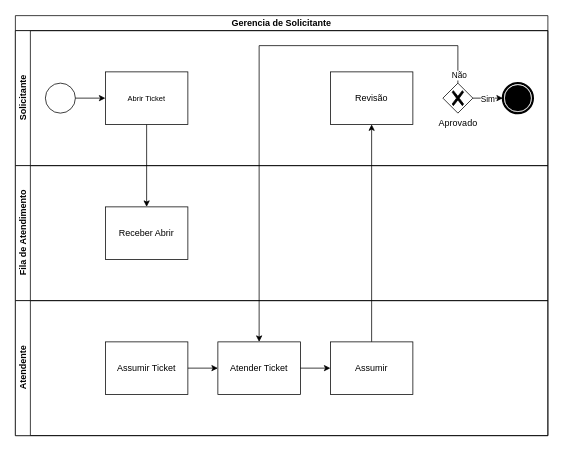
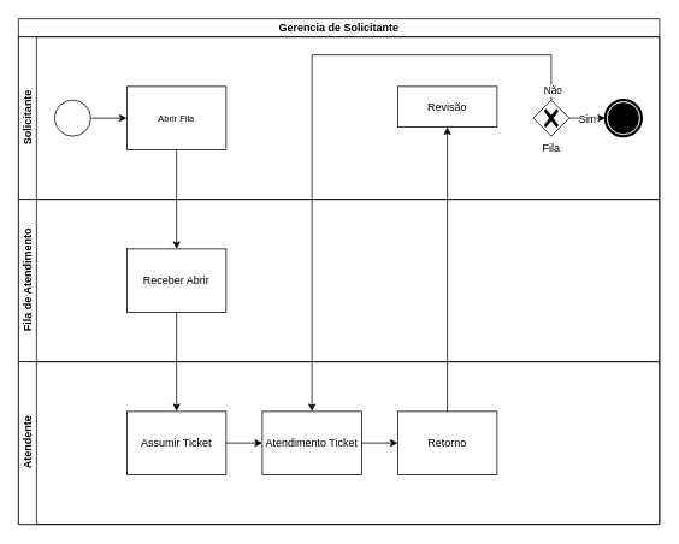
  <mxCell id="0" />
  <mxCell id="1" parent="0" />
  <mxCell id="2" value="Gerencia de Solicitante" style="swimlane;html=1;childLayout=stackLayout;resizeParent=1;resizeParentMax=0;horizontal=1;startSize=20;horizontalStack=0;whiteSpace=wrap;" vertex="1" parent="1"><mxGeometry width="710" height="560" as="geometry" x="20" y="20"><mxRectangle x="170" y="150" width="60" height="30" as="alternateBounds" /></mxGeometry></mxCell>
  <mxCell id="3" style="edgeStyle=orthogonalEdgeStyle;rounded=0;orthogonalLoop=1;jettySize=auto;html=1;entryX=0.5;entryY=0;entryDx=0;entryDy=0;entryPerimeter=0;" edge="1" parent="2" source="8" target="16"><mxGeometry relative="1" as="geometry" /></mxCell>
+ <mxCell id="4" style="edgeStyle=orthogonalEdgeStyle;rounded=0;orthogonalLoop=1;jettySize=auto;html=1;entryX=0.5;entryY=0;entryDx=0;entryDy=0;entryPerimeter=0;" edge="1" parent="2" source="16" target="18"><mxGeometry relative="1" as="geometry" /></mxCell>
  <mxCell id="5" value="" style="edgeStyle=orthogonalEdgeStyle;rounded=0;orthogonalLoop=1;jettySize=auto;html=1;" edge="1" parent="2" source="21" target="9"><mxGeometry relative="1" as="geometry" /></mxCell>
  <mxCell id="6" value="Solicitante" style="swimlane;html=1;startSize=20;horizontal=0;" vertex="1" parent="2"><mxGeometry y="20" width="710" height="180" as="geometry" /></mxCell>
  <mxCell id="7" value="" style="points=[[0.145,0.145,0],[0.5,0,0],[0.855,0.145,0],[1,0.5,0],[0.855,0.855,0],[0.5,1,0],[0.145,0.855,0],[0,0.5,0]];shape=mxgraph.bpmn.event;html=1;verticalLabelPosition=bottom;labelBackgroundColor=#ffffff;verticalAlign=top;align=center;perimeter=ellipsePerimeter;outlineConnect=0;aspect=fixed;outline=standard;symbol=general;" vertex="1" parent="6"><mxGeometry x="40" y="70" width="40" height="40" as="geometry" /></mxCell>
- <mxCell id="8" value="&lt;div&gt;Abrir Ticket&lt;/div&gt;" style="points=[[0.25,0,0],[0.5,0,0],[0.75,0,0],[1,0.25,0],[1,0.5,0],[1,0.75,0],[0.75,1,0],[0.5,1,0],[0.25,1,0],[0,0.75,0],[0,0.5,0],[0,0.25,0]];shape=mxgraph.bpmn.task2;whiteSpace=wrap;rectStyle=rounded;size=10;html=1;container=1;expand=0;collapsible=0;taskMarker=abstract;isLoopSub=1;fontSize=10;labelPosition=center;verticalLabelPosition=middle;align=center;verticalAlign=middle;" vertex="1" parent="6"><mxGeometry x="120" y="55" width="110" height="70" as="geometry" /></mxCell>
- <mxCell id="9" value="Revisão" style="points=[[0.25,0,0],[0.5,0,0],[0.75,0,0],[1,0.25,0],[1,0.5,0],[1,0.75,0],[0.75,1,0],[0.5,1,0],[0.25,1,0],[0,0.75,0],[0,0.5,0],[0,0.25,0]];shape=mxgraph.bpmn.task2;whiteSpace=wrap;rectStyle=rounded;size=10;html=1;container=1;expand=0;collapsible=0;taskMarker=abstract;" vertex="1" parent="6"><mxGeometry x="420" y="55" width="110" height="70" as="geometry" /></mxCell>
- <mxCell id="10" value="Aprovado" style="points=[[0.25,0.25,0],[0.5,0,0],[0.75,0.25,0],[1,0.5,0],[0.75,0.75,0],[0.5,1,0],[0.25,0.75,0],[0,0.5,0]];shape=mxgraph.bpmn.gateway2;html=1;verticalLabelPosition=bottom;labelBackgroundColor=#ffffff;verticalAlign=top;align=center;perimeter=rhombusPerimeter;outlineConnect=0;outline=none;symbol=none;gwType=exclusive;" vertex="1" parent="6"><mxGeometry x="570" y="70" width="40" height="40" as="geometry" /></mxCell>
+ <mxCell id="8" value="&lt;div&gt;Abrir Fila&lt;/div&gt;" style="points=[[0.25,0,0],[0.5,0,0],[0.75,0,0],[1,0.25,0],[1,0.5,0],[1,0.75,0],[0.75,1,0],[0.5,1,0],[0.25,1,0],[0,0.75,0],[0,0.5,0],[0,0.25,0]];shape=mxgraph.bpmn.task2;whiteSpace=wrap;rectStyle=rounded;size=10;html=1;container=1;expand=0;collapsible=0;taskMarker=abstract;isLoopSub=1;fontSize=10;labelPosition=center;verticalLabelPosition=middle;align=center;verticalAlign=middle;" vertex="1" parent="6"><mxGeometry x="120" y="55" width="110" height="70" as="geometry" /></mxCell>
+ <mxCell id="9" value="Revisão" style="points=[[0.25,0,0],[0.5,0,0],[0.75,0,0],[1,0.25,0],[1,0.5,0],[1,0.75,0],[0.75,1,0],[0.5,1,0],[0.25,1,0],[0,0.75,0],[0,0.5,0],[0,0.25,0]];shape=mxgraph.bpmn.task2;whiteSpace=wrap;rectStyle=rounded;size=10;html=1;container=1;expand=0;collapsible=0;taskMarker=abstract;" vertex="1" parent="6"><mxGeometry x="420" y="55" width="110" height="45" as="geometry" /></mxCell>
+ <mxCell id="10" value="Fila" style="points=[[0.25,0.25,0],[0.5,0,0],[0.75,0.25,0],[1,0.5,0],[0.75,0.75,0],[0.5,1,0],[0.25,0.75,0],[0,0.5,0]];shape=mxgraph.bpmn.gateway2;html=1;verticalLabelPosition=bottom;labelBackgroundColor=#ffffff;verticalAlign=top;align=center;perimeter=rhombusPerimeter;outlineConnect=0;outline=none;symbol=none;gwType=exclusive;" vertex="1" parent="6"><mxGeometry x="570" y="70" width="40" height="40" as="geometry" /></mxCell>
  <mxCell id="11" value="" style="points=[[0.145,0.145,0],[0.5,0,0],[0.855,0.145,0],[1,0.5,0],[0.855,0.855,0],[0.5,1,0],[0.145,0.855,0],[0,0.5,0]];shape=mxgraph.bpmn.event;html=1;verticalLabelPosition=bottom;labelBackgroundColor=#ffffff;verticalAlign=top;align=center;perimeter=ellipsePerimeter;outlineConnect=0;aspect=fixed;outline=end;symbol=terminate;" vertex="1" parent="6"><mxGeometry x="650" y="70" width="40" height="40" as="geometry" /></mxCell>
  <mxCell id="12" style="edgeStyle=orthogonalEdgeStyle;rounded=0;orthogonalLoop=1;jettySize=auto;html=1;entryX=0;entryY=0.5;entryDx=0;entryDy=0;entryPerimeter=0;" edge="1" parent="6" source="10" target="11"><mxGeometry relative="1" as="geometry" /></mxCell>
  <mxCell id="13" value="&lt;div&gt;Sim&lt;/div&gt;" style="edgeLabel;html=1;align=center;verticalAlign=middle;resizable=0;points=[];" vertex="1" connectable="0" parent="12"><mxGeometry x="-0.031" y="-1" relative="1" as="geometry"><mxPoint as="offset" /></mxGeometry></mxCell>
  <mxCell id="14" style="edgeStyle=orthogonalEdgeStyle;rounded=0;orthogonalLoop=1;jettySize=auto;html=1;entryX=0;entryY=0.5;entryDx=0;entryDy=0;entryPerimeter=0;" edge="1" parent="6" source="7" target="8"><mxGeometry relative="1" as="geometry" /></mxCell>
  <mxCell id="15" value="Fila de Atendimento" style="swimlane;html=1;startSize=20;horizontal=0;" vertex="1" parent="2"><mxGeometry y="200" width="710" height="180" as="geometry" /></mxCell>
  <mxCell id="16" value="Receber Abrir" style="points=[[0.25,0,0],[0.5,0,0],[0.75,0,0],[1,0.25,0],[1,0.5,0],[1,0.75,0],[0.75,1,0],[0.5,1,0],[0.25,1,0],[0,0.75,0],[0,0.5,0],[0,0.25,0]];shape=mxgraph.bpmn.task2;whiteSpace=wrap;rectStyle=rounded;size=10;html=1;container=1;expand=0;collapsible=0;taskMarker=abstract;" vertex="1" parent="15"><mxGeometry x="120" y="55" width="110" height="70" as="geometry" /></mxCell>
  <mxCell id="17" value="Atendente" style="swimlane;html=1;startSize=20;horizontal=0;" vertex="1" parent="2"><mxGeometry y="380" width="710" height="180" as="geometry" /></mxCell>
  <mxCell id="18" value="Assumir Ticket" style="points=[[0.25,0,0],[0.5,0,0],[0.75,0,0],[1,0.25,0],[1,0.5,0],[1,0.75,0],[0.75,1,0],[0.5,1,0],[0.25,1,0],[0,0.75,0],[0,0.5,0],[0,0.25,0]];shape=mxgraph.bpmn.task2;whiteSpace=wrap;rectStyle=rounded;size=10;html=1;container=1;expand=0;collapsible=0;taskMarker=abstract;" vertex="1" parent="17"><mxGeometry x="120" y="55" width="110" height="70" as="geometry" /></mxCell>
- <mxCell id="19" value="&lt;div&gt;Atender Ticket&lt;/div&gt;" style="points=[[0.25,0,0],[0.5,0,0],[0.75,0,0],[1,0.25,0],[1,0.5,0],[1,0.75,0],[0.75,1,0],[0.5,1,0],[0.25,1,0],[0,0.75,0],[0,0.5,0],[0,0.25,0]];shape=mxgraph.bpmn.task2;whiteSpace=wrap;rectStyle=rounded;size=10;html=1;container=1;expand=0;collapsible=0;taskMarker=abstract;" vertex="1" parent="17"><mxGeometry x="270" y="55" width="110" height="70" as="geometry" /></mxCell>
+ <mxCell id="19" value="&lt;div&gt;Atendimento Ticket&lt;/div&gt;" style="points=[[0.25,0,0],[0.5,0,0],[0.75,0,0],[1,0.25,0],[1,0.5,0],[1,0.75,0],[0.75,1,0],[0.5,1,0],[0.25,1,0],[0,0.75,0],[0,0.5,0],[0,0.25,0]];shape=mxgraph.bpmn.task2;whiteSpace=wrap;rectStyle=rounded;size=10;html=1;container=1;expand=0;collapsible=0;taskMarker=abstract;" vertex="1" parent="17"><mxGeometry x="270" y="55" width="110" height="70" as="geometry" /></mxCell>
  <mxCell id="20" style="edgeStyle=orthogonalEdgeStyle;rounded=0;orthogonalLoop=1;jettySize=auto;html=1;entryX=0;entryY=0.5;entryDx=0;entryDy=0;entryPerimeter=0;" edge="1" parent="17" source="18" target="19"><mxGeometry relative="1" as="geometry" /></mxCell>
- <mxCell id="21" value="Assumir" style="points=[[0.25,0,0],[0.5,0,0],[0.75,0,0],[1,0.25,0],[1,0.5,0],[1,0.75,0],[0.75,1,0],[0.5,1,0],[0.25,1,0],[0,0.75,0],[0,0.5,0],[0,0.25,0]];shape=mxgraph.bpmn.task2;whiteSpace=wrap;rectStyle=rounded;size=10;html=1;container=1;expand=0;collapsible=0;taskMarker=abstract;" vertex="1" parent="17"><mxGeometry x="420" y="55" width="110" height="70" as="geometry" /></mxCell>
+ <mxCell id="21" value="Retorno" style="points=[[0.25,0,0],[0.5,0,0],[0.75,0,0],[1,0.25,0],[1,0.5,0],[1,0.75,0],[0.75,1,0],[0.5,1,0],[0.25,1,0],[0,0.75,0],[0,0.5,0],[0,0.25,0]];shape=mxgraph.bpmn.task2;whiteSpace=wrap;rectStyle=rounded;size=10;html=1;container=1;expand=0;collapsible=0;taskMarker=abstract;" vertex="1" parent="17"><mxGeometry x="420" y="55" width="110" height="70" as="geometry" /></mxCell>
  <mxCell id="22" style="edgeStyle=orthogonalEdgeStyle;rounded=0;orthogonalLoop=1;jettySize=auto;html=1;entryX=0;entryY=0.5;entryDx=0;entryDy=0;entryPerimeter=0;" edge="1" parent="17" source="19" target="21"><mxGeometry relative="1" as="geometry" /></mxCell>
  <mxCell id="23" style="edgeStyle=orthogonalEdgeStyle;rounded=0;orthogonalLoop=1;jettySize=auto;html=1;entryX=0.5;entryY=0;entryDx=0;entryDy=0;entryPerimeter=0;exitX=0.5;exitY=0;exitDx=0;exitDy=0;exitPerimeter=0;" edge="1" parent="2" source="10" target="19"><mxGeometry relative="1" as="geometry"><Array as="points"><mxPoint x="590" y="40" /><mxPoint x="325" y="40" /></Array></mxGeometry></mxCell>
  <mxCell id="24" value="&lt;div&gt;Não&lt;/div&gt;" style="edgeLabel;html=1;align=center;verticalAlign=middle;resizable=0;points=[];" vertex="1" connectable="0" parent="23"><mxGeometry x="-0.968" y="-1" relative="1" as="geometry"><mxPoint as="offset" /></mxGeometry></mxCell>
